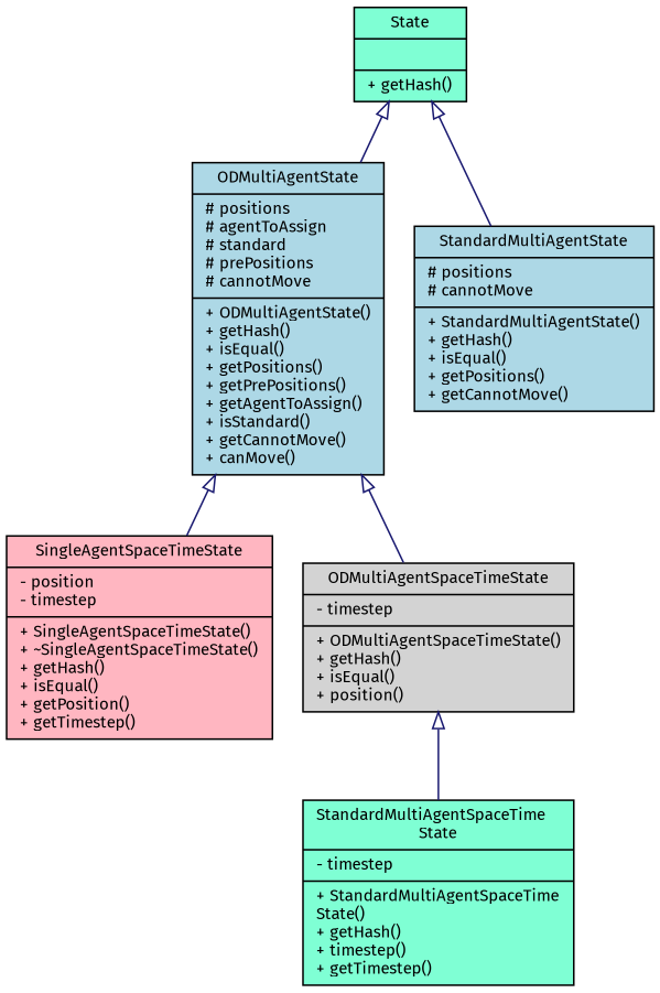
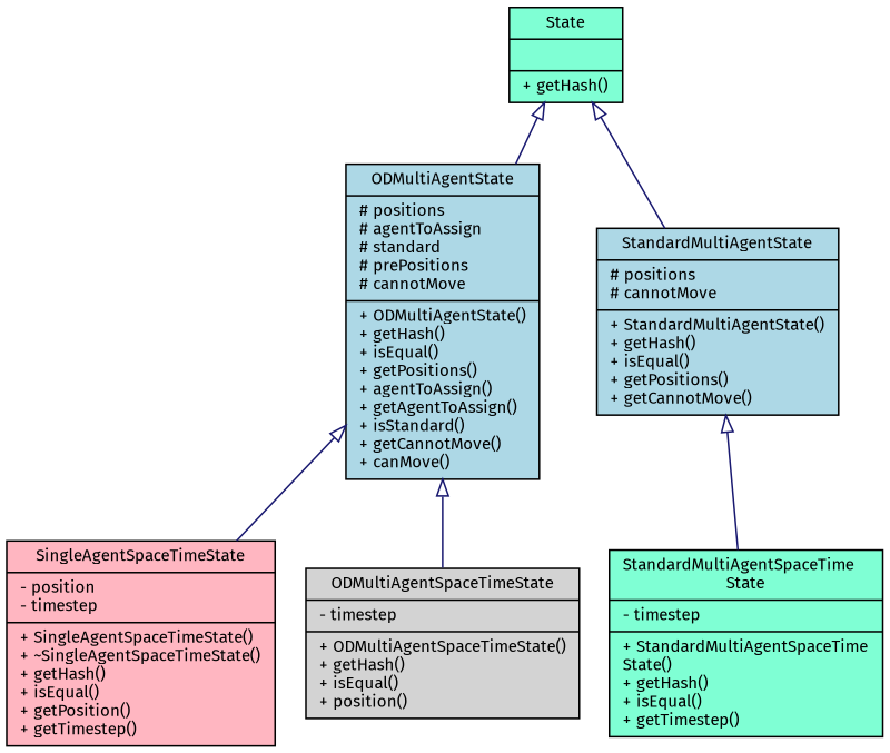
  digraph {
    fontname="Fira Sans"
    node [color=black fillcolor=aquamarine fontname="Fira Sans" fontsize=10 shape=record style=filled]
    edge [arrowtail=onormal color=midnightblue dir=back fontname="Fira Sans" fontsize=10 labelfontname=Helvetica labelfontsize=10 style=solid]
    n1 [fontcolor=black height=0.2 label="{State\n||+ getHash()\l}" width=0.4]
-   n2 [fillcolor=lightblue height=0.2 label="{ODMultiAgentState\n|# positions\l# agentToAssign\l# standard\l# prePositions\l# cannotMove\l|+ ODMultiAgentState()\l+ getHash()\l+ isEqual()\l+ getPositions()\l+ getPrePositions()\l+ getAgentToAssign()\l+ isStandard()\l+ getCannotMove()\l+ canMove()\l}" width=0.4]
+   n2 [fillcolor=lightblue height=0.2 label="{ODMultiAgentState\n|# positions\l# agentToAssign\l# standard\l# prePositions\l# cannotMove\l|+ ODMultiAgentState()\l+ getHash()\l+ isEqual()\l+ getPositions()\l+ agentToAssign()\l+ getAgentToAssign()\l+ isStandard()\l+ getCannotMove()\l+ canMove()\l}" width=0.4]
    n3 [fillcolor=lightblue height=0.2 label="{StandardMultiAgentState\n|# positions\l# cannotMove\l|+ StandardMultiAgentState()\l+ getHash()\l+ isEqual()\l+ getPositions()\l+ getCannotMove()\l}" width=0.4]
    n4 [fillcolor=lightpink height=0.2 label="{SingleAgentSpaceTimeState\n|- position\l- timestep\l|+ SingleAgentSpaceTimeState()\l+ ~SingleAgentSpaceTimeState()\l+ getHash()\l+ isEqual()\l+ getPosition()\l+ getTimestep()\l}" width=0.4]
    n5 [fillcolor=lightgrey height=0.2 label="{ODMultiAgentSpaceTimeState\n|- timestep\l|+ ODMultiAgentSpaceTimeState()\l+ getHash()\l+ isEqual()\l+ position()\l}" width=0.4]
-   n6 [height=0.2 label="{StandardMultiAgentSpaceTime\lState\n|- timestep\l|+ StandardMultiAgentSpaceTime\lState()\l+ getHash()\l+ timestep()\l+ getTimestep()\l}" width=0.4]
+   n6 [height=0.2 label="{StandardMultiAgentSpaceTime\lState\n|- timestep\l|+ StandardMultiAgentSpaceTime\lState()\l+ getHash()\l+ isEqual()\l+ getTimestep()\l}" width=0.4]
    n1 -> n2
    n1 -> n3
    n2 -> n4
    n2 -> n5
-   n5 -> n6
+   n3 -> n6
  }
